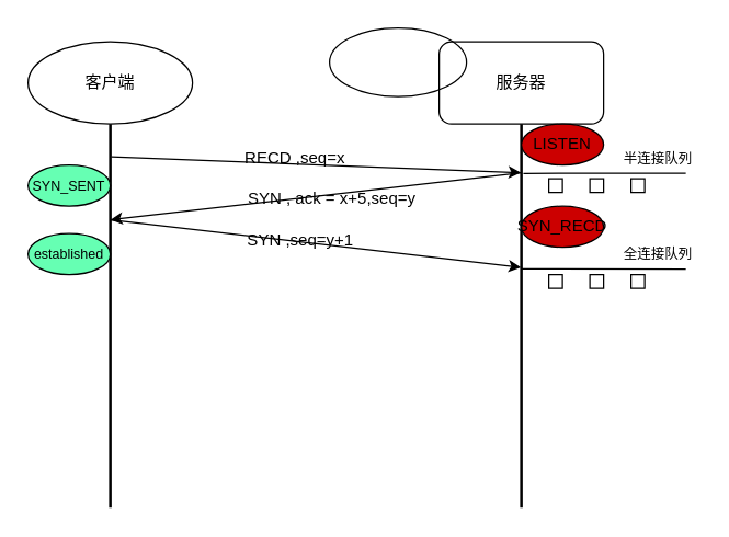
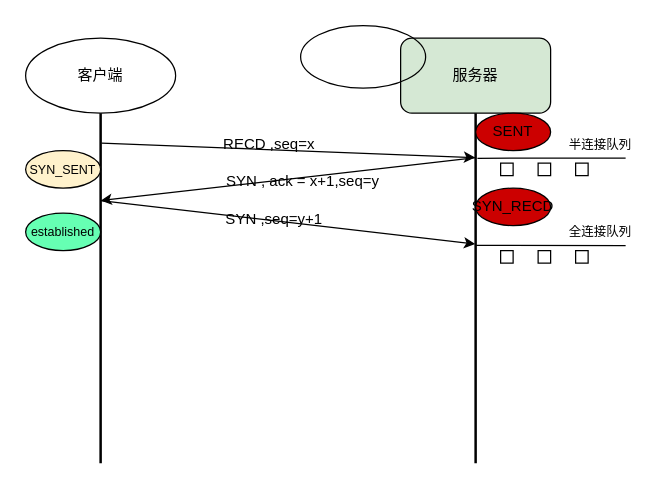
  <mxCell id="0" />
  <mxCell id="1" parent="0" />
  <mxCell id="2" value="客户端" style="ellipse;whiteSpace=wrap;html=1;" vertex="1" parent="1"><mxGeometry x="20" y="30" width="120" height="60" as="geometry" /></mxCell>
  <mxCell id="3" value="" style="line;strokeWidth=2;direction=south;html=1;" vertex="1" parent="1"><mxGeometry x="75" y="90" width="10" height="280" as="geometry" /></mxCell>
- <mxCell id="4" value="服务器" style="rounded=1;whiteSpace=wrap;html=1;" vertex="1" parent="1"><mxGeometry x="320" y="30" width="120" height="60" as="geometry" /></mxCell>
+ <mxCell id="4" value="服务器" style="rounded=1;whiteSpace=wrap;html=1;fillColor=#d5e8d4;" vertex="1" parent="1"><mxGeometry x="320" y="30" width="120" height="60" as="geometry" /></mxCell>
  <mxCell id="5" value="" style="line;strokeWidth=2;direction=south;html=1;" vertex="1" parent="1"><mxGeometry x="375" y="90" width="10" height="280" as="geometry" /></mxCell>
  <mxCell id="6" value="" style="endArrow=classic;html=1;exitX=0.086;exitY=0.426;exitDx=0;exitDy=0;exitPerimeter=0;entryX=0.127;entryY=0.541;entryDx=0;entryDy=0;entryPerimeter=0;" edge="1" parent="1" source="3" target="5"><mxGeometry width="50" height="50" relative="1" as="geometry"><mxPoint x="220" y="230" as="sourcePoint" /><mxPoint x="270" y="180" as="targetPoint" /></mxGeometry></mxCell>
  <mxCell id="7" value="RECD ,seq=x" style="text;html=1;strokeColor=none;fillColor=none;align=center;verticalAlign=middle;whiteSpace=wrap;rounded=0;" vertex="1" parent="1"><mxGeometry x="170" y="110" width="90" height="10" as="geometry" /></mxCell>
  <mxCell id="8" value="" style="endArrow=classic;html=1;exitX=0.127;exitY=0.471;exitDx=0;exitDy=0;exitPerimeter=0;entryX=0.25;entryY=0.5;entryDx=0;entryDy=0;entryPerimeter=0;" edge="1" parent="1" source="5" target="3"><mxGeometry width="50" height="50" relative="1" as="geometry"><mxPoint x="250" y="220" as="sourcePoint" /><mxPoint x="300" y="170" as="targetPoint" /></mxGeometry></mxCell>
  <mxCell id="9" value="" style="endArrow=classic;html=1;exitX=0.25;exitY=0.5;exitDx=0;exitDy=0;exitPerimeter=0;entryX=0.374;entryY=0.537;entryDx=0;entryDy=0;entryPerimeter=0;" edge="1" parent="1" source="3" target="5"><mxGeometry width="50" height="50" relative="1" as="geometry"><mxPoint x="90.74" y="124.08" as="sourcePoint" /><mxPoint x="389.59" y="135.56" as="targetPoint" /></mxGeometry></mxCell>
- <mxCell id="10" value="SYN , ack = x+5,seq=y" style="text;html=1;strokeColor=none;fillColor=none;align=center;verticalAlign=middle;whiteSpace=wrap;rounded=0;" vertex="1" parent="1"><mxGeometry x="174" y="140" width="136" height="10" as="geometry" /></mxCell>
+ <mxCell id="10" value="SYN , ack = x+1,seq=y" style="text;html=1;strokeColor=none;fillColor=none;align=center;verticalAlign=middle;whiteSpace=wrap;rounded=0;" vertex="1" parent="1"><mxGeometry x="174" y="140" width="136" height="10" as="geometry" /></mxCell>
  <mxCell id="11" value="SYN ,seq=y+1" style="text;html=1;strokeColor=none;fillColor=none;align=center;verticalAlign=middle;whiteSpace=wrap;rounded=0;" vertex="1" parent="1"><mxGeometry x="174" y="170" width="90" height="10" as="geometry" /></mxCell>
- <mxCell id="12" value="LISTEN" style="ellipse;whiteSpace=wrap;html=1;fillStyle=auto;fillColor=#CC0000;" vertex="1" parent="1"><mxGeometry x="380" y="90" width="60" height="30" as="geometry" /></mxCell>
+ <mxCell id="12" value="SENT" style="ellipse;whiteSpace=wrap;html=1;fillStyle=auto;fillColor=#CC0000;" vertex="1" parent="1"><mxGeometry x="380" y="90" width="60" height="30" as="geometry" /></mxCell>
  <mxCell id="13" value="" style="ellipse;whiteSpace=wrap;html=1;fillStyle=auto;fillColor=none;" vertex="1" parent="1"><mxGeometry x="240" y="20" width="100" height="50" as="geometry" /></mxCell>
- <mxCell id="14" value="&lt;font style=&quot;font-size: 10px;&quot;&gt;SYN_SENT&lt;/font&gt;" style="ellipse;whiteSpace=wrap;html=1;fillStyle=auto;fillColor=#66FFB3;" vertex="1" parent="1"><mxGeometry x="20" y="120" width="60" height="30" as="geometry" /></mxCell>
+ <mxCell id="14" value="&lt;font style=&quot;font-size: 10px;&quot;&gt;SYN_SENT&lt;/font&gt;" style="ellipse;whiteSpace=wrap;html=1;fillStyle=auto;fillColor=#fff2cc;" vertex="1" parent="1"><mxGeometry x="20" y="120" width="60" height="30" as="geometry" /></mxCell>
  <mxCell id="15" value="&lt;span style=&quot;font-size: 10px;&quot;&gt;established&lt;/span&gt;" style="ellipse;whiteSpace=wrap;html=1;fillStyle=auto;fillColor=#66FFB3;" vertex="1" parent="1"><mxGeometry x="20" y="170" width="60" height="30" as="geometry" /></mxCell>
  <mxCell id="16" value="SYN_RECD" style="ellipse;whiteSpace=wrap;html=1;fillStyle=auto;fillColor=#CC0000;" vertex="1" parent="1"><mxGeometry x="380" y="150" width="60" height="30" as="geometry" /></mxCell>
  <mxCell id="17" value="" style="endArrow=none;html=1;fontSize=10;exitX=0.129;exitY=0.355;exitDx=0;exitDy=0;exitPerimeter=0;" edge="1" parent="1" source="5"><mxGeometry width="50" height="50" relative="1" as="geometry"><mxPoint x="400" y="130" as="sourcePoint" /><mxPoint x="500" y="126" as="targetPoint" /></mxGeometry></mxCell>
  <mxCell id="18" value="" style="whiteSpace=wrap;html=1;aspect=fixed;fillStyle=auto;fontSize=10;fillColor=none;" vertex="1" parent="1"><mxGeometry x="430" y="130" width="10" height="10" as="geometry" /></mxCell>
  <mxCell id="19" value="半连接队列" style="text;html=1;strokeColor=none;fillColor=none;align=center;verticalAlign=middle;whiteSpace=wrap;rounded=0;fillStyle=auto;fontSize=10;" vertex="1" parent="1"><mxGeometry x="450" y="110" width="60" height="10" as="geometry" /></mxCell>
  <mxCell id="20" value="" style="endArrow=none;html=1;fontSize=10;exitX=0.378;exitY=0.55;exitDx=0;exitDy=0;exitPerimeter=0;" edge="1" parent="1" source="5"><mxGeometry width="50" height="50" relative="1" as="geometry"><mxPoint x="385" y="200.12" as="sourcePoint" /><mxPoint x="500" y="196" as="targetPoint" /></mxGeometry></mxCell>
  <mxCell id="21" value="全连接队列" style="text;html=1;strokeColor=none;fillColor=none;align=center;verticalAlign=middle;whiteSpace=wrap;rounded=0;fillStyle=auto;fontSize=10;" vertex="1" parent="1"><mxGeometry x="450" y="180" width="60" height="10" as="geometry" /></mxCell>
  <mxCell id="22" value="" style="whiteSpace=wrap;html=1;aspect=fixed;fillStyle=auto;fontSize=10;fillColor=none;" vertex="1" parent="1"><mxGeometry x="460" y="130" width="10" height="10" as="geometry" /></mxCell>
  <mxCell id="23" value="" style="whiteSpace=wrap;html=1;aspect=fixed;fillStyle=auto;fontSize=10;fillColor=none;" vertex="1" parent="1"><mxGeometry x="400" y="130" width="10" height="10" as="geometry" /></mxCell>
  <mxCell id="24" value="" style="whiteSpace=wrap;html=1;aspect=fixed;fillStyle=auto;fontSize=10;fillColor=none;" vertex="1" parent="1"><mxGeometry x="460" y="200" width="10" height="10" as="geometry" /></mxCell>
  <mxCell id="25" value="" style="whiteSpace=wrap;html=1;aspect=fixed;fillStyle=auto;fontSize=10;fillColor=none;" vertex="1" parent="1"><mxGeometry x="430" y="200" width="10" height="10" as="geometry" /></mxCell>
  <mxCell id="26" value="" style="whiteSpace=wrap;html=1;aspect=fixed;fillStyle=auto;fontSize=10;fillColor=none;" vertex="1" parent="1"><mxGeometry x="400" y="200" width="10" height="10" as="geometry" /></mxCell>
